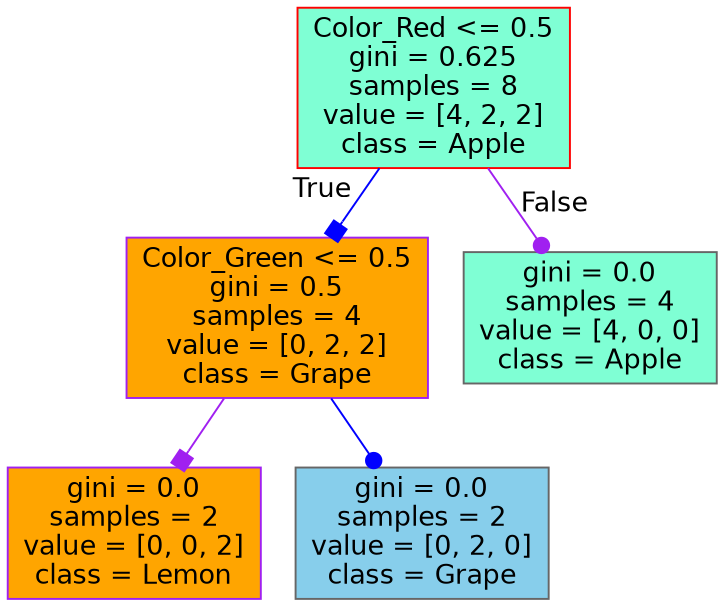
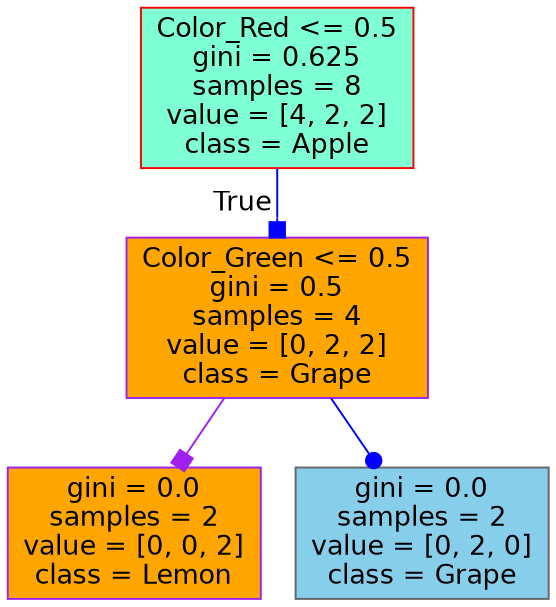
  digraph {
    node [fontname=helvetica shape=box style=filled fillcolor=aquamarine color=purple]
    edge [fontname=helvetica color=blue arrowhead=box]
    n1 [label="Color_Red <= 0.5\ngini = 0.625\nsamples = 8\nvalue = [4, 2, 2]\nclass = Apple" color=red]
    n2 [label="Color_Green <= 0.5\ngini = 0.5\nsamples = 4\nvalue = [0, 2, 2]\nclass = Grape" fillcolor=orange]
-   n3 [label="gini = 0.0\nsamples = 4\nvalue = [4, 0, 0]\nclass = Apple" color=gray40]
    n4 [label="gini = 0.0\nsamples = 2\nvalue = [0, 0, 2]\nclass = Lemon" fillcolor=orange]
    n5 [label="gini = 0.0\nsamples = 2\nvalue = [0, 2, 0]\nclass = Grape" fillcolor=skyblue color=gray40]
    n1 -> n2 [headlabel=True labelangle=45 labeldistance=2.5]
-   n1 -> n3 [headlabel=False labelangle=-45 labeldistance=2.5 color=purple arrowhead=dot]
    n2 -> n4 [color=purple]
    n2 -> n5 [arrowhead=dot]
  }
